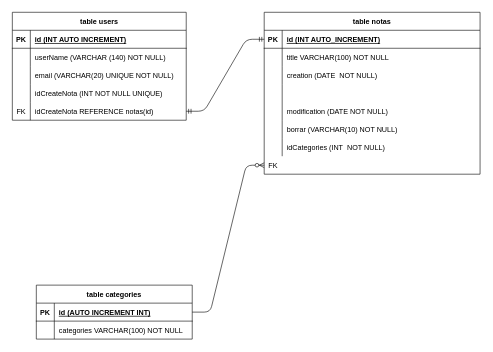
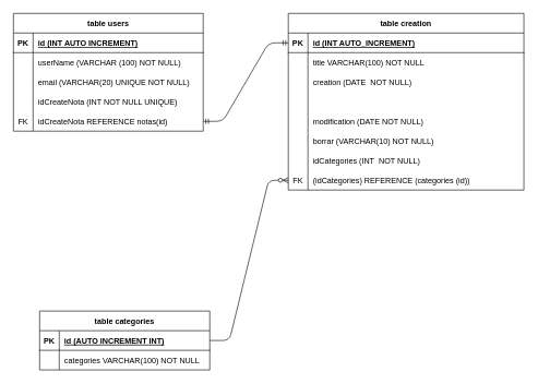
  <mxCell id="0" />
  <mxCell id="1" parent="0" />
  <mxCell id="2" value="table categories" style="shape=table;startSize=30;container=1;collapsible=1;childLayout=tableLayout;fixedRows=1;rowLines=0;fontStyle=1;align=center;resizeLast=1;" vertex="1" parent="1"><mxGeometry x="60" y="475" width="260" height="90" as="geometry" /></mxCell>
  <mxCell id="3" value="" style="shape=partialRectangle;collapsible=0;dropTarget=0;pointerEvents=0;fillColor=none;top=0;left=0;bottom=1;right=0;points=[[0,0.5],[1,0.5]];portConstraint=eastwest;" vertex="1" parent="2"><mxGeometry y="30" width="260" height="30" as="geometry" /></mxCell>
  <mxCell id="4" value="PK" style="shape=partialRectangle;connectable=0;fillColor=none;top=0;left=0;bottom=0;right=0;fontStyle=1;overflow=hidden;" vertex="1" parent="3"><mxGeometry width="30" height="30" as="geometry" /></mxCell>
  <mxCell id="5" value="id (AUTO INCREMENT INT)" style="shape=partialRectangle;connectable=0;fillColor=none;top=0;left=0;bottom=0;right=0;align=left;spacingLeft=6;fontStyle=5;overflow=hidden;" vertex="1" parent="3"><mxGeometry x="30" width="230" height="30" as="geometry" /></mxCell>
  <mxCell id="6" value="" style="shape=partialRectangle;collapsible=0;dropTarget=0;pointerEvents=0;fillColor=none;top=0;left=0;bottom=0;right=0;points=[[0,0.5],[1,0.5]];portConstraint=eastwest;" vertex="1" parent="2"><mxGeometry y="60" width="260" height="30" as="geometry" /></mxCell>
  <mxCell id="7" value="" style="shape=partialRectangle;connectable=0;fillColor=none;top=0;left=0;bottom=0;right=0;editable=1;overflow=hidden;" vertex="1" parent="6"><mxGeometry width="30" height="30" as="geometry" /></mxCell>
  <mxCell id="8" value="categories VARCHAR(100) NOT NULL" style="shape=partialRectangle;connectable=0;fillColor=none;top=0;left=0;bottom=0;right=0;align=left;spacingLeft=6;overflow=hidden;" vertex="1" parent="6"><mxGeometry x="30" width="230" height="30" as="geometry" /></mxCell>
- <mxCell id="9" value="table notas" style="shape=table;startSize=30;container=1;collapsible=1;childLayout=tableLayout;fixedRows=1;rowLines=0;fontStyle=1;align=center;resizeLast=1;" vertex="1" parent="1"><mxGeometry x="440" y="20" width="360" height="270" as="geometry" /></mxCell>
+ <mxCell id="9" value="table creation" style="shape=table;startSize=30;container=1;collapsible=1;childLayout=tableLayout;fixedRows=1;rowLines=0;fontStyle=1;align=center;resizeLast=1;" vertex="1" parent="1"><mxGeometry x="440" y="20" width="360" height="270" as="geometry" /></mxCell>
  <mxCell id="10" value="" style="shape=partialRectangle;collapsible=0;dropTarget=0;pointerEvents=0;fillColor=none;top=0;left=0;bottom=1;right=0;points=[[0,0.5],[1,0.5]];portConstraint=eastwest;" vertex="1" parent="9"><mxGeometry y="30" width="360" height="30" as="geometry" /></mxCell>
  <mxCell id="11" value="PK" style="shape=partialRectangle;connectable=0;fillColor=none;top=0;left=0;bottom=0;right=0;fontStyle=1;overflow=hidden;" vertex="1" parent="10"><mxGeometry width="30" height="30" as="geometry" /></mxCell>
  <mxCell id="12" value="id (INT AUTO_INCREMENT)" style="shape=partialRectangle;connectable=0;fillColor=none;top=0;left=0;bottom=0;right=0;align=left;spacingLeft=6;fontStyle=5;overflow=hidden;" vertex="1" parent="10"><mxGeometry x="30" width="330" height="30" as="geometry" /></mxCell>
  <mxCell id="13" value="" style="shape=partialRectangle;collapsible=0;dropTarget=0;pointerEvents=0;fillColor=none;top=0;left=0;bottom=0;right=0;points=[[0,0.5],[1,0.5]];portConstraint=eastwest;" vertex="1" parent="9"><mxGeometry y="60" width="360" height="30" as="geometry" /></mxCell>
  <mxCell id="14" value="" style="shape=partialRectangle;connectable=0;fillColor=none;top=0;left=0;bottom=0;right=0;editable=1;overflow=hidden;" vertex="1" parent="13"><mxGeometry width="30" height="30" as="geometry" /></mxCell>
  <mxCell id="15" value="title VARCHAR(100) NOT NULL" style="shape=partialRectangle;connectable=0;fillColor=none;top=0;left=0;bottom=0;right=0;align=left;spacingLeft=6;overflow=hidden;" vertex="1" parent="13"><mxGeometry x="30" width="330" height="30" as="geometry" /></mxCell>
  <mxCell id="16" value="" style="shape=partialRectangle;collapsible=0;dropTarget=0;pointerEvents=0;fillColor=none;top=0;left=0;bottom=0;right=0;points=[[0,0.5],[1,0.5]];portConstraint=eastwest;" vertex="1" parent="9"><mxGeometry y="90" width="360" height="30" as="geometry" /></mxCell>
  <mxCell id="17" value="" style="shape=partialRectangle;connectable=0;fillColor=none;top=0;left=0;bottom=0;right=0;editable=1;overflow=hidden;" vertex="1" parent="16"><mxGeometry width="30" height="30" as="geometry" /></mxCell>
  <mxCell id="18" value="creation (DATE  NOT NULL)" style="shape=partialRectangle;connectable=0;fillColor=none;top=0;left=0;bottom=0;right=0;align=left;spacingLeft=6;overflow=hidden;" vertex="1" parent="16"><mxGeometry x="30" width="330" height="30" as="geometry" /></mxCell>
  <mxCell id="19" value="" style="shape=partialRectangle;collapsible=0;dropTarget=0;pointerEvents=0;fillColor=none;top=0;left=0;bottom=0;right=0;points=[[0,0.5],[1,0.5]];portConstraint=eastwest;" vertex="1" parent="9"><mxGeometry y="120" width="360" height="30" as="geometry" /></mxCell>
  <mxCell id="20" value="" style="shape=partialRectangle;connectable=0;fillColor=none;top=0;left=0;bottom=0;right=0;editable=1;overflow=hidden;" vertex="1" parent="19"><mxGeometry width="30" height="30" as="geometry" /></mxCell>
  <mxCell id="21" value="" style="shape=partialRectangle;collapsible=0;dropTarget=0;pointerEvents=0;fillColor=none;top=0;left=0;bottom=0;right=0;points=[[0,0.5],[1,0.5]];portConstraint=eastwest;" vertex="1" parent="9"><mxGeometry y="150" width="360" height="30" as="geometry" /></mxCell>
  <mxCell id="22" value="" style="shape=partialRectangle;connectable=0;fillColor=none;top=0;left=0;bottom=0;right=0;editable=1;overflow=hidden;" vertex="1" parent="21"><mxGeometry width="30" height="30" as="geometry" /></mxCell>
  <mxCell id="23" value="modification (DATE NOT NULL)" style="shape=partialRectangle;connectable=0;fillColor=none;top=0;left=0;bottom=0;right=0;align=left;spacingLeft=6;overflow=hidden;" vertex="1" parent="21"><mxGeometry x="30" width="330" height="30" as="geometry" /></mxCell>
  <mxCell id="24" value="" style="shape=partialRectangle;collapsible=0;dropTarget=0;pointerEvents=0;fillColor=none;top=0;left=0;bottom=0;right=0;points=[[0,0.5],[1,0.5]];portConstraint=eastwest;" vertex="1" parent="9"><mxGeometry y="180" width="360" height="30" as="geometry" /></mxCell>
  <mxCell id="25" value="" style="shape=partialRectangle;connectable=0;fillColor=none;top=0;left=0;bottom=0;right=0;editable=1;overflow=hidden;" vertex="1" parent="24"><mxGeometry width="30" height="30" as="geometry" /></mxCell>
  <mxCell id="26" value="borrar (VARCHAR(10) NOT NULL)" style="shape=partialRectangle;connectable=0;fillColor=none;top=0;left=0;bottom=0;right=0;align=left;spacingLeft=6;overflow=hidden;" vertex="1" parent="24"><mxGeometry x="30" width="330" height="30" as="geometry" /></mxCell>
  <mxCell id="27" value="" style="shape=partialRectangle;collapsible=0;dropTarget=0;pointerEvents=0;fillColor=none;top=0;left=0;bottom=0;right=0;points=[[0,0.5],[1,0.5]];portConstraint=eastwest;" vertex="1" parent="9"><mxGeometry y="210" width="360" height="30" as="geometry" /></mxCell>
  <mxCell id="28" value="" style="shape=partialRectangle;connectable=0;fillColor=none;top=0;left=0;bottom=0;right=0;editable=1;overflow=hidden;" vertex="1" parent="27"><mxGeometry width="30" height="30" as="geometry" /></mxCell>
  <mxCell id="29" value="idCategories (INT  NOT NULL)" style="shape=partialRectangle;connectable=0;fillColor=none;top=0;left=0;bottom=0;right=0;align=left;spacingLeft=6;overflow=hidden;" vertex="1" parent="27"><mxGeometry x="30" width="330" height="30" as="geometry" /></mxCell>
  <mxCell id="30" value="" style="shape=partialRectangle;collapsible=0;dropTarget=0;pointerEvents=0;fillColor=none;top=0;left=0;bottom=0;right=0;points=[[0,0.5],[1,0.5]];portConstraint=eastwest;" vertex="1" parent="9"><mxGeometry y="240" width="360" height="30" as="geometry" /></mxCell>
  <mxCell id="31" value="FK" style="shape=partialRectangle;connectable=0;fillColor=none;top=0;left=0;bottom=0;right=0;editable=1;overflow=hidden;" vertex="1" parent="30"><mxGeometry width="30" height="30" as="geometry" /></mxCell>
+ <mxCell id="32" value="(idCategories) REFERENCE (categories (id))" style="shape=partialRectangle;connectable=0;fillColor=none;top=0;left=0;bottom=0;right=0;align=left;spacingLeft=6;overflow=hidden;" vertex="1" parent="30"><mxGeometry x="30" width="330" height="30" as="geometry" /></mxCell>
  <mxCell id="33" value="" style="edgeStyle=entityRelationEdgeStyle;fontSize=12;html=1;endArrow=ERzeroToMany;endFill=1;entryX=0;entryY=0.5;entryDx=0;entryDy=0;exitX=1;exitY=0.5;exitDx=0;exitDy=0;" edge="1" parent="1" source="3" target="30"><mxGeometry width="100" height="100" relative="1" as="geometry"><mxPoint x="300" y="250" as="sourcePoint" /><mxPoint x="250" y="190" as="targetPoint" /></mxGeometry></mxCell>
  <mxCell id="34" value="table users" style="shape=table;startSize=30;container=1;collapsible=1;childLayout=tableLayout;fixedRows=1;rowLines=0;fontStyle=1;align=center;resizeLast=1;" vertex="1" parent="1"><mxGeometry x="20" y="20" width="290" height="180" as="geometry" /></mxCell>
  <mxCell id="35" value="" style="shape=partialRectangle;collapsible=0;dropTarget=0;pointerEvents=0;fillColor=none;top=0;left=0;bottom=1;right=0;points=[[0,0.5],[1,0.5]];portConstraint=eastwest;" vertex="1" parent="34"><mxGeometry y="30" width="290" height="30" as="geometry" /></mxCell>
  <mxCell id="36" value="PK" style="shape=partialRectangle;connectable=0;fillColor=none;top=0;left=0;bottom=0;right=0;fontStyle=1;overflow=hidden;" vertex="1" parent="35"><mxGeometry width="30" height="30" as="geometry" /></mxCell>
  <mxCell id="37" value="id (INT AUTO INCREMENT)" style="shape=partialRectangle;connectable=0;fillColor=none;top=0;left=0;bottom=0;right=0;align=left;spacingLeft=6;fontStyle=5;overflow=hidden;" vertex="1" parent="35"><mxGeometry x="30" width="260" height="30" as="geometry" /></mxCell>
  <mxCell id="38" value="" style="shape=partialRectangle;collapsible=0;dropTarget=0;pointerEvents=0;fillColor=none;top=0;left=0;bottom=0;right=0;points=[[0,0.5],[1,0.5]];portConstraint=eastwest;" vertex="1" parent="34"><mxGeometry y="60" width="290" height="30" as="geometry" /></mxCell>
  <mxCell id="39" value="" style="shape=partialRectangle;connectable=0;fillColor=none;top=0;left=0;bottom=0;right=0;editable=1;overflow=hidden;" vertex="1" parent="38"><mxGeometry width="30" height="30" as="geometry" /></mxCell>
- <mxCell id="40" value="userName (VARCHAR (140) NOT NULL)" style="shape=partialRectangle;connectable=0;fillColor=none;top=0;left=0;bottom=0;right=0;align=left;spacingLeft=6;overflow=hidden;" vertex="1" parent="38"><mxGeometry x="30" width="260" height="30" as="geometry" /></mxCell>
+ <mxCell id="40" value="userName (VARCHAR (100) NOT NULL)" style="shape=partialRectangle;connectable=0;fillColor=none;top=0;left=0;bottom=0;right=0;align=left;spacingLeft=6;overflow=hidden;" vertex="1" parent="38"><mxGeometry x="30" width="260" height="30" as="geometry" /></mxCell>
  <mxCell id="41" value="" style="shape=partialRectangle;collapsible=0;dropTarget=0;pointerEvents=0;fillColor=none;top=0;left=0;bottom=0;right=0;points=[[0,0.5],[1,0.5]];portConstraint=eastwest;" vertex="1" parent="34"><mxGeometry y="90" width="290" height="30" as="geometry" /></mxCell>
  <mxCell id="42" value="" style="shape=partialRectangle;connectable=0;fillColor=none;top=0;left=0;bottom=0;right=0;editable=1;overflow=hidden;" vertex="1" parent="41"><mxGeometry width="30" height="30" as="geometry" /></mxCell>
  <mxCell id="43" value="email (VARCHAR(20) UNIQUE NOT NULL)" style="shape=partialRectangle;connectable=0;fillColor=none;top=0;left=0;bottom=0;right=0;align=left;spacingLeft=6;overflow=hidden;" vertex="1" parent="41"><mxGeometry x="30" width="260" height="30" as="geometry" /></mxCell>
  <mxCell id="44" value="" style="shape=partialRectangle;collapsible=0;dropTarget=0;pointerEvents=0;fillColor=none;top=0;left=0;bottom=0;right=0;points=[[0,0.5],[1,0.5]];portConstraint=eastwest;" vertex="1" parent="34"><mxGeometry y="120" width="290" height="30" as="geometry" /></mxCell>
  <mxCell id="45" value="" style="shape=partialRectangle;connectable=0;fillColor=none;top=0;left=0;bottom=0;right=0;editable=1;overflow=hidden;" vertex="1" parent="44"><mxGeometry width="30" height="30" as="geometry" /></mxCell>
  <mxCell id="46" value="idCreateNota (INT NOT NULL UNIQUE)" style="shape=partialRectangle;connectable=0;fillColor=none;top=0;left=0;bottom=0;right=0;align=left;spacingLeft=6;overflow=hidden;" vertex="1" parent="44"><mxGeometry x="30" width="260" height="30" as="geometry" /></mxCell>
  <mxCell id="47" value="" style="shape=partialRectangle;collapsible=0;dropTarget=0;pointerEvents=0;fillColor=none;top=0;left=0;bottom=0;right=0;points=[[0,0.5],[1,0.5]];portConstraint=eastwest;" vertex="1" parent="34"><mxGeometry y="150" width="290" height="30" as="geometry" /></mxCell>
  <mxCell id="48" value="FK" style="shape=partialRectangle;connectable=0;fillColor=none;top=0;left=0;bottom=0;right=0;editable=1;overflow=hidden;" vertex="1" parent="47"><mxGeometry width="30" height="30" as="geometry" /></mxCell>
  <mxCell id="49" value="idCreateNota REFERENCE notas(id) " style="shape=partialRectangle;connectable=0;fillColor=none;top=0;left=0;bottom=0;right=0;align=left;spacingLeft=6;overflow=hidden;" vertex="1" parent="47"><mxGeometry x="30" width="260" height="30" as="geometry" /></mxCell>
  <mxCell id="50" value="" style="edgeStyle=entityRelationEdgeStyle;fontSize=12;html=1;endArrow=ERmandOne;startArrow=ERmandOne;entryX=0;entryY=0.5;entryDx=0;entryDy=0;exitX=1;exitY=0.5;exitDx=0;exitDy=0;" edge="1" parent="1" source="47" target="10"><mxGeometry width="100" height="100" relative="1" as="geometry"><mxPoint x="290" y="290" as="sourcePoint" /><mxPoint x="390" y="190" as="targetPoint" /></mxGeometry></mxCell>
